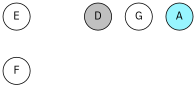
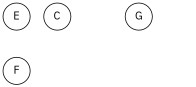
  graph {
    fontname="IBM Plex Sans"
    mindist=.1
    node [fillcolor=white fontname="IBM Plex Sans" margin=0 shape=circle style=filled]
    edge [fontname="IBM Plex Sans" style=invis]
    E
    F
-   D [fillcolor=gray]
+   C
    G
-   A [fillcolor=cadetblue1]
    subgraph sub_1 {
      E
      F
    }
    E -- F
    F -- F
  }
